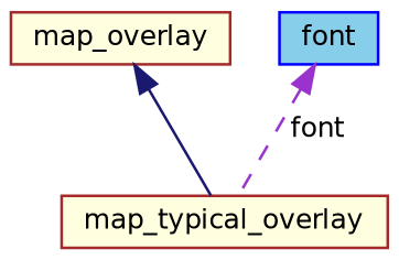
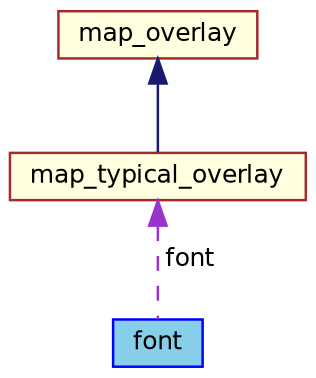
  digraph {
    node [color=brown fillcolor=lightyellow fontname=Helvetica fontsize=10 shape=record style=filled]
    edge [dir=back fontname=Helvetica fontsize=10 labelfontname=Helvetica labelfontsize=10]
    n1 [fontcolor=black height=0.2 label=map_typical_overlay width=0.4]
    n2 [height=0.2 label=map_overlay width=0.4]
    n3 [color=blue fillcolor=skyblue height=0.2 label=font width=0.4]
    n2 -> n1 [color=midnightblue style=solid]
-   n3 -> n1 [color=darkorchid3 label=" font" style=dashed]
+   n1 -> n3 [color=darkorchid3 label=" font" style=dashed]
  }
